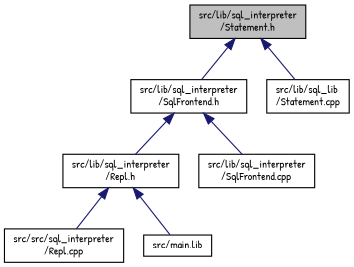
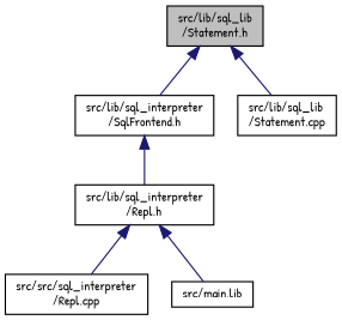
  digraph {
    fontname="Patrick Hand"
    node [color=black fillcolor=white fontname="Patrick Hand" fontsize=10 shape=record style=filled]
    edge [color=midnightblue dir=back fontname="Patrick Hand" fontsize=10 labelfontname=Helvetica labelfontsize=10 style=solid]
-   n1 [fillcolor=grey75 fontcolor=black height=0.2 label="src/lib/sql_interpreter\l/Statement.h" width=0.4]
+   n1 [fillcolor=grey75 fontcolor=black height=0.2 label="src/lib/sql_lib\l/Statement.h" width=0.4]
    n2 [height=0.2 label="src/lib/sql_interpreter\l/SqlFrontend.h" width=0.4]
    n3 [height=0.2 label="src/lib/sql_lib\l/Statement.cpp" width=0.4]
    n4 [height=0.2 label="src/lib/sql_interpreter\l/Repl.h" width=0.4]
-   n5 [height=0.2 label="src/lib/sql_interpreter\l/SqlFrontend.cpp" width=0.4]
    n6 [height=0.2 label="src/src/sql_interpreter\l/Repl.cpp" width=0.4]
    n7 [height=0.2 label="src/main.lib" width=0.4]
    n1 -> n2
    n1 -> n3
    n2 -> n4
-   n2 -> n5
    n4 -> n6
    n4 -> n7
  }
